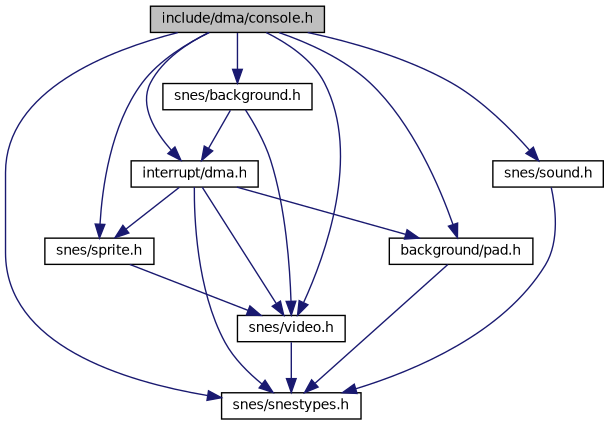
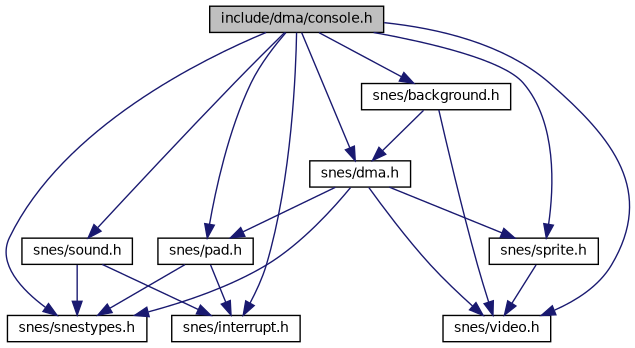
  digraph {
    node [color=black fillcolor=white fontname=Helvetica fontsize=10 shape=record style=filled]
    edge [color=midnightblue fontname=Helvetica fontsize=10 labelfontname=Helvetica labelfontsize=10 style=solid]
    n1 [fillcolor=grey75 fontcolor=black height=0.2 label="include/dma/console.h" width=0.4]
    n2 [height=0.2 label="snes/snestypes.h" width=0.4]
    n3 [height=0.2 label="snes/background.h" width=0.4]
-   n4 [height=0.2 label="interrupt/dma.h" width=0.4]
+   n4 [height=0.2 label="snes/dma.h" width=0.4]
    n5 [height=0.2 label="snes/sprite.h" width=0.4]
    n6 [height=0.2 label="snes/video.h" width=0.4]
-   n8 [height=0.2 label="background/pad.h" width=0.4]
+   n7 [height=0.2 label="snes/interrupt.h" width=0.4]
+   n8 [height=0.2 label="snes/pad.h" width=0.4]
    n9 [height=0.2 label="snes/sound.h" width=0.4]
    n1 -> n2
    n1 -> n3
    n1 -> n4
    n1 -> n5
    n1 -> n6
+   n1 -> n7
    n1 -> n8
    n1 -> n9
    n3 -> n4
    n3 -> n6
    n4 -> n2
    n4 -> n5
    n4 -> n6
    n4 -> n8
    n5 -> n6
-   n6 -> n2
    n8 -> n2
+   n8 -> n7
    n9 -> n2
+   n9 -> n7
  }
